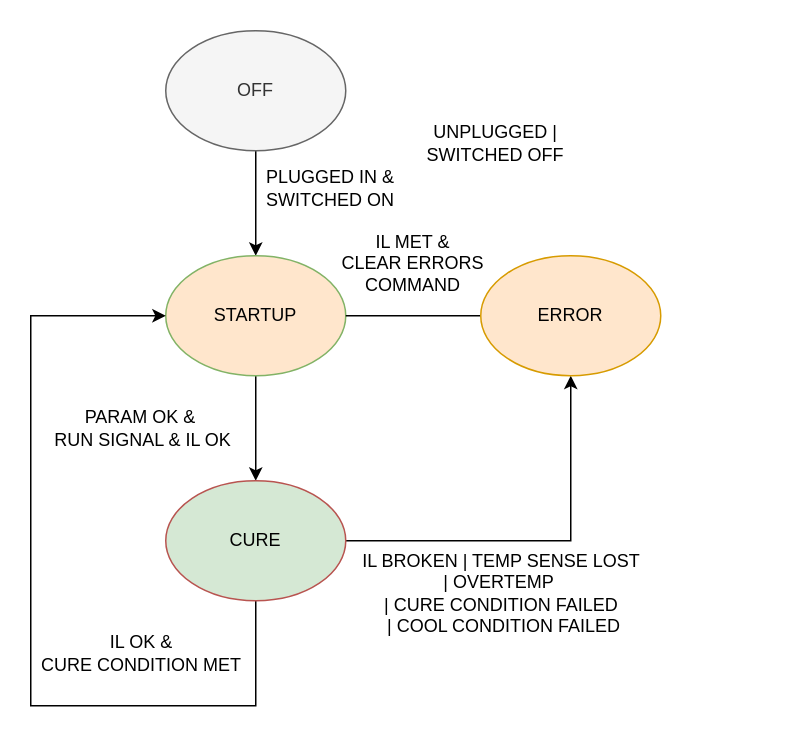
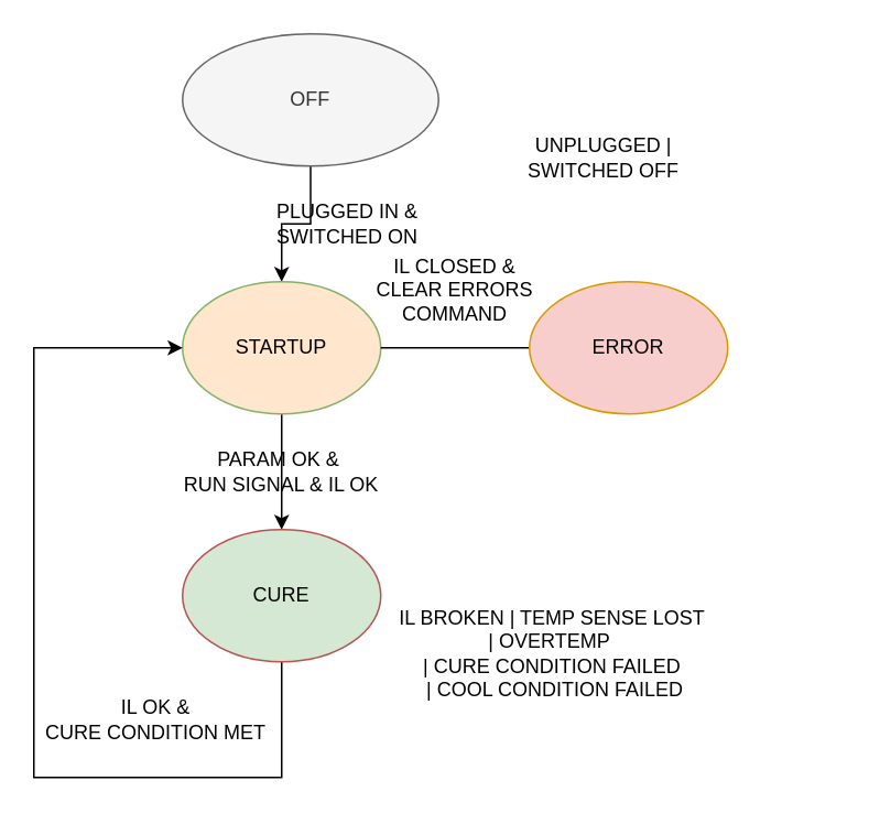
  <mxCell id="0" />
  <mxCell id="1" parent="0" />
  <mxCell id="2" style="edgeStyle=orthogonalEdgeStyle;rounded=0;orthogonalLoop=1;jettySize=auto;html=1;exitX=0.5;exitY=1;exitDx=0;exitDy=0;entryX=0.5;entryY=0;entryDx=0;entryDy=0;" parent="1" source="3" target="5" edge="1"><mxGeometry relative="1" as="geometry" /></mxCell>
- <mxCell id="3" value="OFF" style="ellipse;whiteSpace=wrap;html=1;fillColor=#f5f5f5;fontColor=#333333;strokeColor=#666666;" parent="1" vertex="1"><mxGeometry x="110" y="20" width="120" height="80" as="geometry" /></mxCell>
+ <mxCell id="3" value="OFF" style="ellipse;whiteSpace=wrap;html=1;fillColor=#f5f5f5;fontColor=#333333;strokeColor=#666666;" parent="1" vertex="1"><mxGeometry x="110" y="20" width="155" height="80" as="geometry" /></mxCell>
  <mxCell id="4" style="edgeStyle=orthogonalEdgeStyle;rounded=0;orthogonalLoop=1;jettySize=auto;html=1;" parent="1" source="5" target="8" edge="1"><mxGeometry relative="1" as="geometry" /></mxCell>
  <mxCell id="5" value="STARTUP" style="ellipse;whiteSpace=wrap;html=1;fillColor=#ffe6cc;strokeColor=#82b366;" parent="1" vertex="1"><mxGeometry x="110" y="170" width="120" height="80" as="geometry" /></mxCell>
- <mxCell id="6" style="edgeStyle=orthogonalEdgeStyle;rounded=0;orthogonalLoop=1;jettySize=auto;html=1;exitX=1;exitY=0.5;exitDx=0;exitDy=0;" parent="1" source="8" target="10" edge="1"><mxGeometry relative="1" as="geometry" /></mxCell>
  <mxCell id="7" style="edgeStyle=orthogonalEdgeStyle;rounded=0;jumpStyle=arc;orthogonalLoop=1;jettySize=auto;html=1;exitX=0.5;exitY=1;exitDx=0;exitDy=0;entryX=0;entryY=0.5;entryDx=0;entryDy=0;endArrow=classic;endFill=1;strokeColor=#000000;strokeWidth=1;" edge="1" parent="1" source="8" target="5"><mxGeometry relative="1" as="geometry"><Array as="points"><mxPoint x="170" y="470" /><mxPoint x="20" y="470" /><mxPoint x="20" y="210" /></Array></mxGeometry></mxCell>
  <mxCell id="8" value="CURE" style="ellipse;whiteSpace=wrap;html=1;fillColor=#d5e8d4;strokeColor=#b85450;" parent="1" vertex="1"><mxGeometry x="110" y="320" width="120" height="80" as="geometry" /></mxCell>
  <mxCell id="9" style="edgeStyle=orthogonalEdgeStyle;rounded=0;orthogonalLoop=1;jettySize=auto;html=1;exitX=0;exitY=0.5;exitDx=0;exitDy=0;endArrow=none;" parent="1" source="10" target="5" edge="1"><mxGeometry relative="1" as="geometry" /></mxCell>
- <mxCell id="10" value="ERROR" style="ellipse;whiteSpace=wrap;html=1;fillColor=#ffe6cc;strokeColor=#d79b00;" parent="1" vertex="1"><mxGeometry x="320" y="170" width="120" height="80" as="geometry" /></mxCell>
- <mxCell id="11" value="PLUGGED IN &amp;amp;&lt;br&gt;SWITCHED ON" style="text;html=1;strokeColor=none;fillColor=none;align=center;verticalAlign=middle;whiteSpace=wrap;rounded=0;" parent="1" vertex="1"><mxGeometry x="170" y="110" width="100" height="30" as="geometry" /></mxCell>
- <mxCell id="12" value="PARAM OK &amp;amp;&amp;nbsp;&lt;br&gt;RUN SIGNAL &amp;amp; IL OK" style="text;html=1;strokeColor=none;fillColor=none;align=center;verticalAlign=middle;whiteSpace=wrap;rounded=0;" parent="1" vertex="1"><mxGeometry x="30" y="260" width="130" height="50" as="geometry" /></mxCell>
+ <mxCell id="10" value="ERROR" style="ellipse;whiteSpace=wrap;html=1;fillColor=#f8cecc;strokeColor=#d79b00;" parent="1" vertex="1"><mxGeometry x="320" y="170" width="120" height="80" as="geometry" /></mxCell>
+ <mxCell id="11" value="PLUGGED IN &amp;amp;&lt;br&gt;SWITCHED ON" style="text;html=1;strokeColor=none;fillColor=none;align=center;verticalAlign=middle;whiteSpace=wrap;rounded=0;" parent="1" vertex="1"><mxGeometry x="160" y="120" width="100" height="30" as="geometry" /></mxCell>
+ <mxCell id="12" value="PARAM OK &amp;amp;&amp;nbsp;&lt;br&gt;RUN SIGNAL &amp;amp; IL OK" style="text;html=1;strokeColor=none;fillColor=none;align=center;verticalAlign=middle;whiteSpace=wrap;rounded=0;" parent="1" vertex="1"><mxGeometry x="105" y="260" width="130" height="50" as="geometry" /></mxCell>
  <mxCell id="13" value="IL BROKEN | TEMP SENSE LOST &lt;br&gt;| OVERTEMP&amp;nbsp;&lt;br&gt;| CURE CONDITION FAILED&lt;br&gt;&amp;nbsp;|&amp;nbsp;COOL CONDITION FAILED" style="text;html=1;strokeColor=none;fillColor=none;align=center;verticalAlign=middle;whiteSpace=wrap;rounded=0;" parent="1" vertex="1"><mxGeometry x="164" y="380" width="340" height="30" as="geometry" /></mxCell>
  <mxCell id="14" value="IL OK &amp;amp;&lt;br&gt;CURE CONDITION MET" style="text;html=1;strokeColor=none;fillColor=none;align=center;verticalAlign=middle;whiteSpace=wrap;rounded=0;" parent="1" vertex="1"><mxGeometry x="24" y="410" width="140" height="50" as="geometry" /></mxCell>
- <mxCell id="15" value="IL MET &amp;amp;&lt;br&gt;CLEAR ERRORS COMMAND" style="text;html=1;strokeColor=none;fillColor=none;align=center;verticalAlign=middle;whiteSpace=wrap;rounded=0;" parent="1" vertex="1"><mxGeometry x="200" y="160" width="150" height="30" as="geometry" /></mxCell>
- <mxCell id="16" value="UNPLUGGED | SWITCHED OFF" style="text;html=1;strokeColor=none;fillColor=none;align=center;verticalAlign=middle;whiteSpace=wrap;rounded=0;" parent="1" vertex="1"><mxGeometry x="280" y="80" width="100" height="30" as="geometry" /></mxCell>
+ <mxCell id="15" value="IL CLOSED &amp;amp;&lt;br&gt;CLEAR ERRORS COMMAND" style="text;html=1;strokeColor=none;fillColor=none;align=center;verticalAlign=middle;whiteSpace=wrap;rounded=0;" parent="1" vertex="1"><mxGeometry x="200" y="160" width="150" height="30" as="geometry" /></mxCell>
+ <mxCell id="16" value="UNPLUGGED | SWITCHED OFF" style="text;html=1;strokeColor=none;fillColor=none;align=center;verticalAlign=middle;whiteSpace=wrap;rounded=0;" parent="1" vertex="1"><mxGeometry x="315" y="80" width="100" height="30" as="geometry" /></mxCell>
